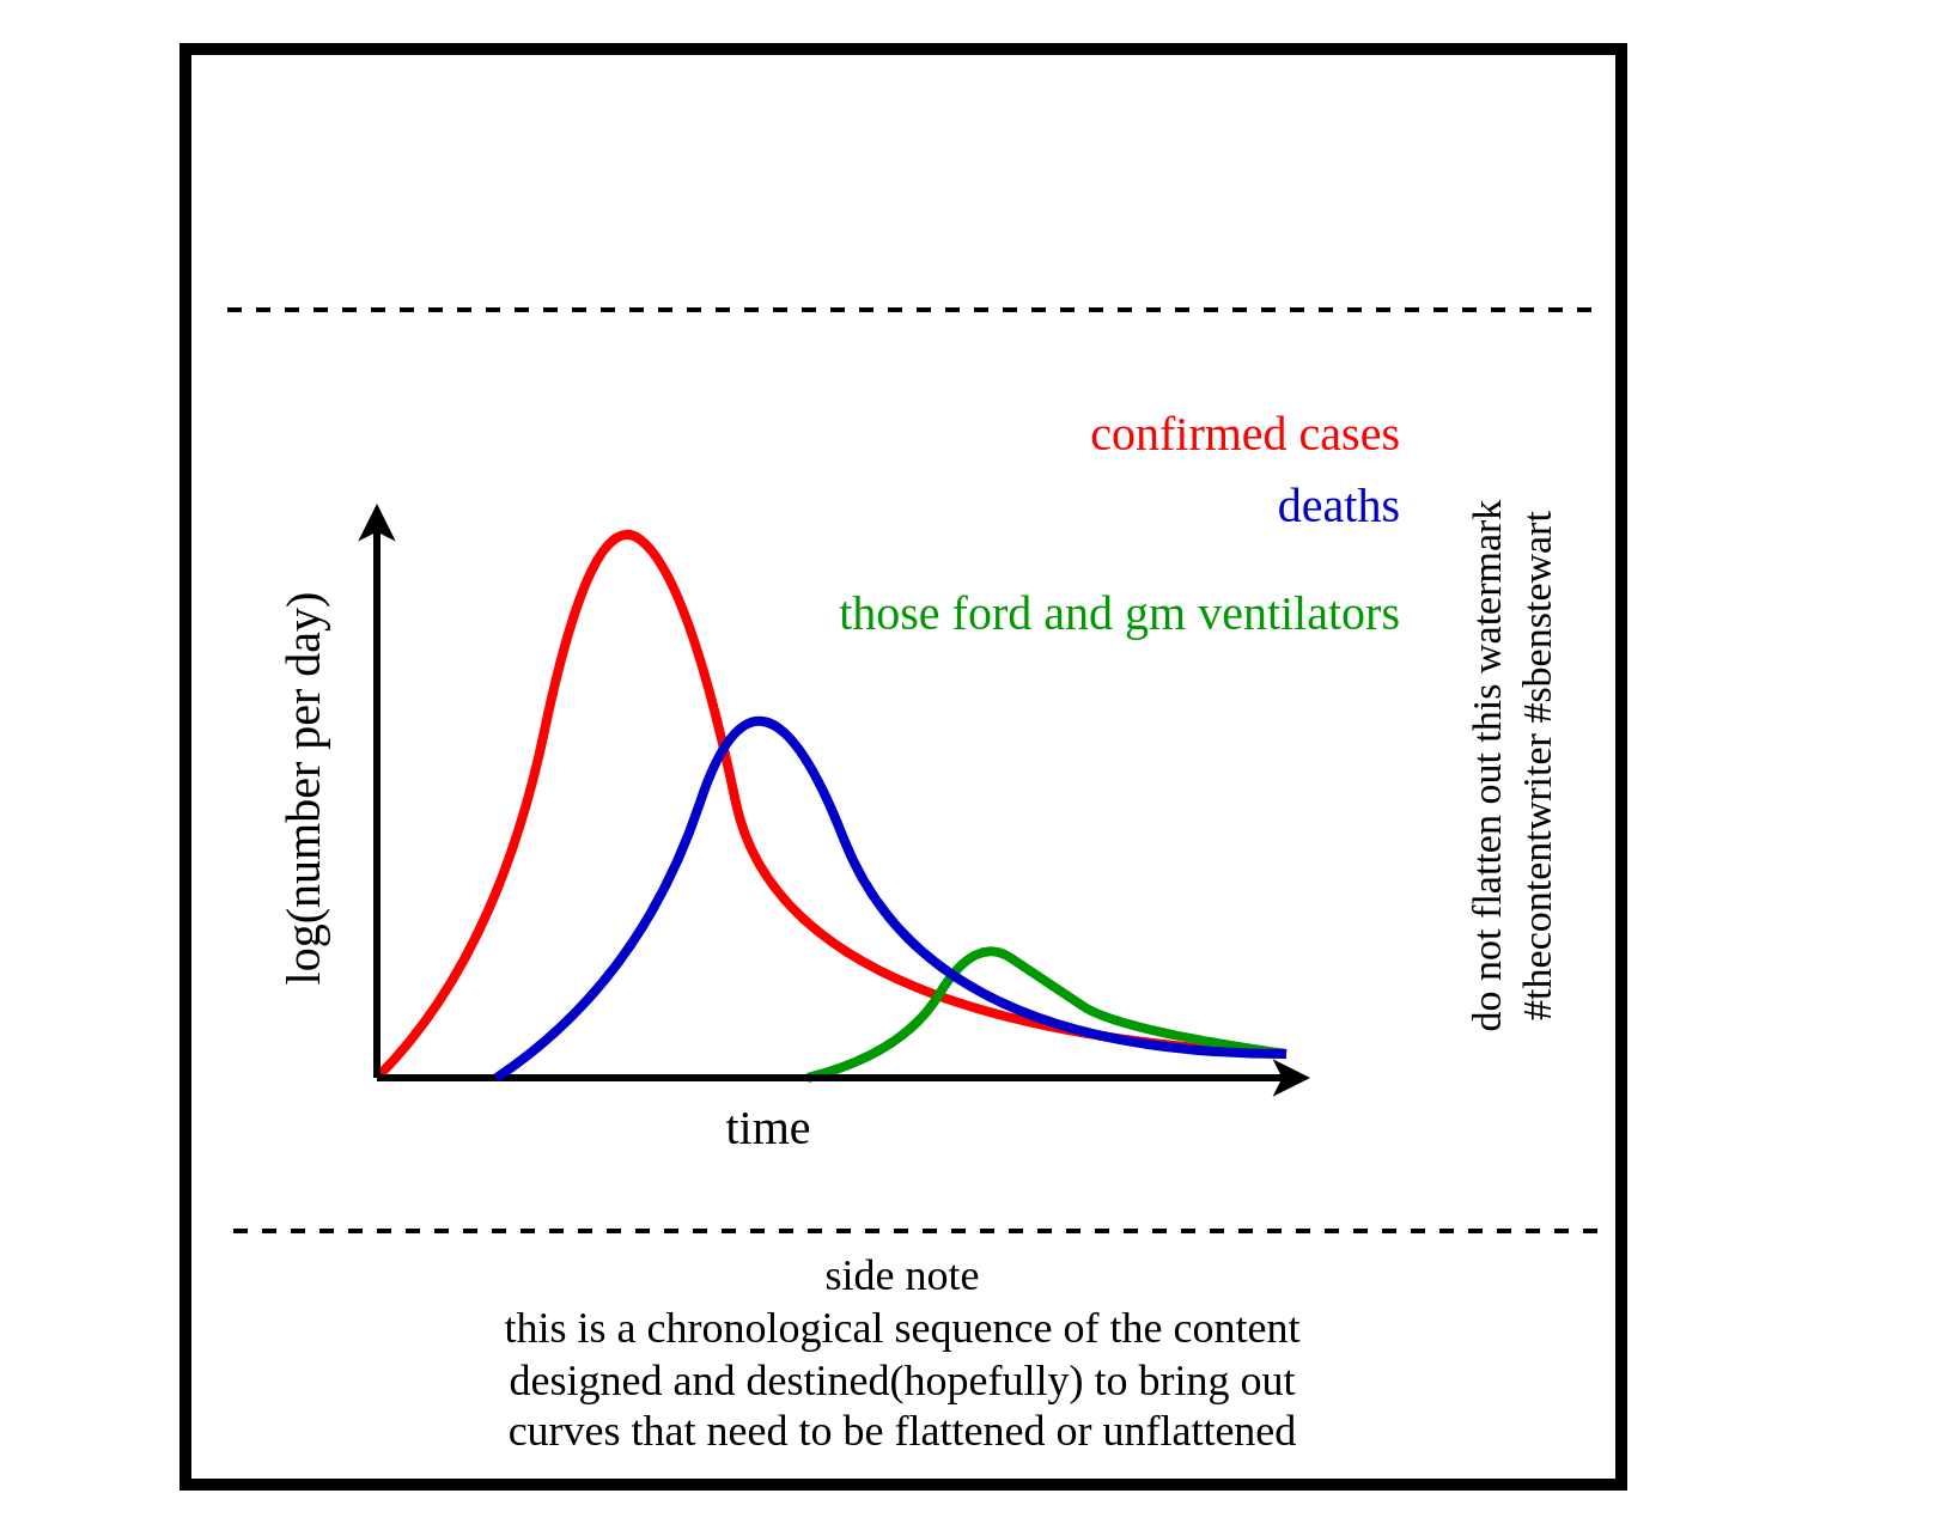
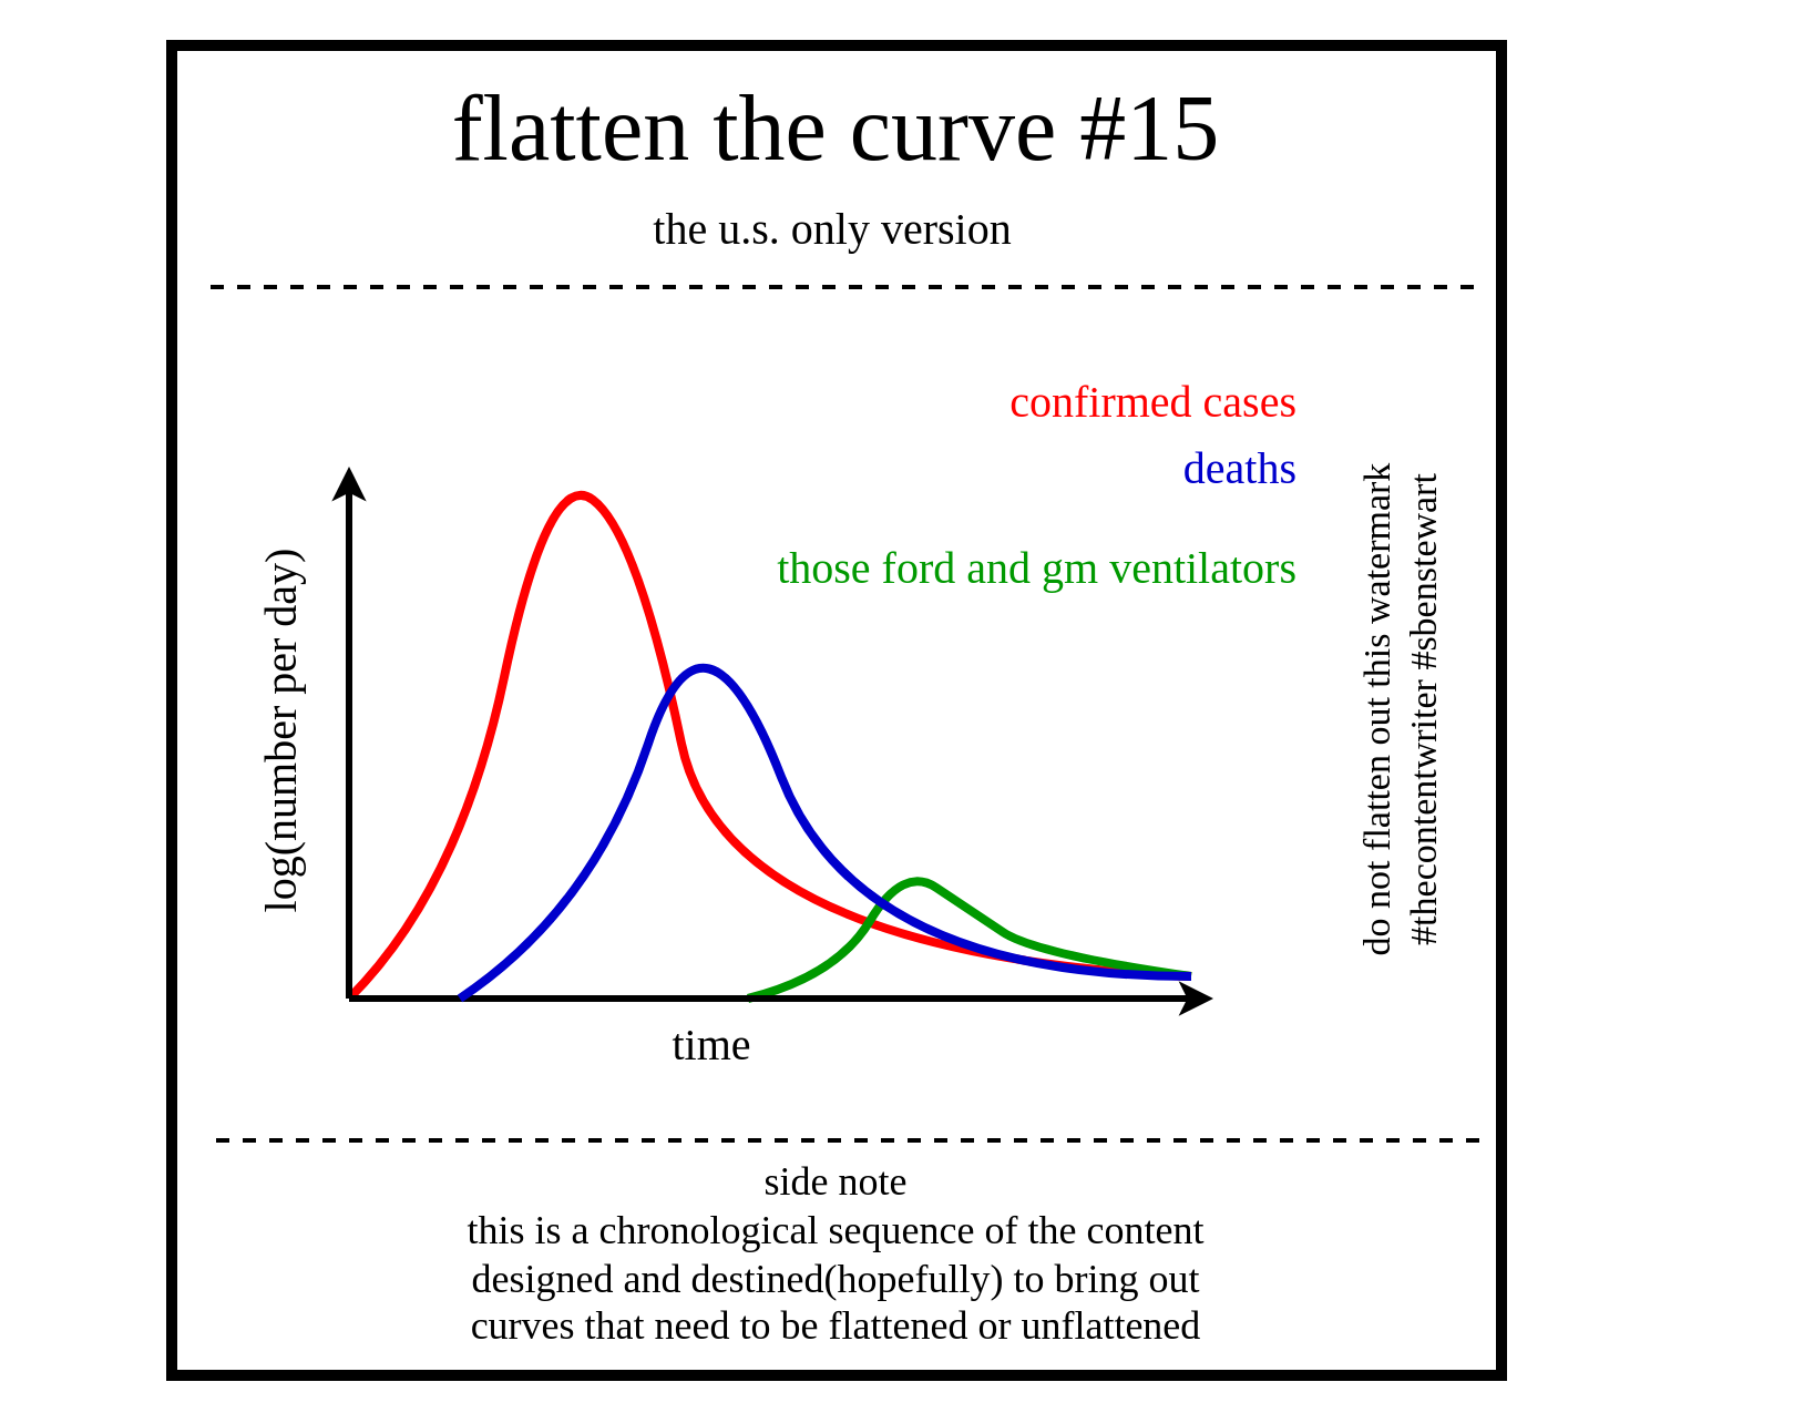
  <mxCell id="0" />
  <mxCell id="1" parent="0" />
  <mxCell id="2" value="" style="whiteSpace=wrap;html=1;aspect=fixed;strokeWidth=5;fillColor=none;fontFamily=xkcd;" parent="1" vertex="1"><mxGeometry x="77" y="20" width="600" height="600" as="geometry" /></mxCell>
  <mxCell id="3" value="" style="curved=1;endArrow=none;html=1;fontSize=16;strokeWidth=4;endFill=0;strokeColor=#FF0000;shadow=0;comic=0;" parent="1" edge="1"><mxGeometry width="50" height="50" relative="1" as="geometry"><mxPoint x="157" y="450" as="sourcePoint" /><mxPoint x="537" y="440" as="targetPoint" /><Array as="points"><mxPoint x="207" y="400" /><mxPoint x="247" y="210" /><mxPoint x="287" y="240" /><mxPoint x="327" y="430" /></Array></mxGeometry></mxCell>
  <mxCell id="4" value="" style="curved=1;endArrow=none;html=1;fontSize=16;strokeWidth=4;endFill=0;strokeColor=#009900;shadow=0;" parent="1" edge="1"><mxGeometry width="50" height="50" relative="1" as="geometry"><mxPoint x="337" y="450" as="sourcePoint" /><mxPoint x="537" y="440" as="targetPoint" /><Array as="points"><mxPoint x="377" y="440" /><mxPoint x="407" y="390" /><mxPoint x="437" y="410" /><mxPoint x="467" y="430" /></Array></mxGeometry></mxCell>
+ <mxCell id="5" value="&lt;font&gt;&lt;font style=&quot;font-size: 42px&quot;&gt;flatten the curve #15&lt;/font&gt;&lt;br&gt;&lt;/font&gt;" style="text;html=1;strokeColor=none;fillColor=none;align=center;verticalAlign=middle;whiteSpace=wrap;rounded=0;fontFamily=xkcd;" parent="1" vertex="1"><mxGeometry x="92" y="48" width="570" height="20" as="geometry" /></mxCell>
+ <mxCell id="6" value="&lt;font&gt;&lt;font style=&quot;font-size: 20px&quot;&gt;the u.s. only version&lt;/font&gt;&lt;br&gt;&lt;/font&gt;" style="text;html=1;strokeColor=none;fillColor=none;align=center;verticalAlign=middle;whiteSpace=wrap;rounded=0;fontFamily=xkcd;" parent="1" vertex="1"><mxGeometry x="116.25" y="92" width="518.5" height="20" as="geometry" /></mxCell>
  <mxCell id="7" value="" style="endArrow=none;dashed=1;html=1;strokeWidth=2;" parent="1" edge="1"><mxGeometry width="50" height="50" relative="1" as="geometry"><mxPoint x="664.5" y="129" as="sourcePoint" /><mxPoint x="89.5" y="129" as="targetPoint" /></mxGeometry></mxCell>
  <mxCell id="8" value="" style="endArrow=none;dashed=1;html=1;strokeWidth=2;" parent="1" edge="1"><mxGeometry width="50" height="50" relative="1" as="geometry"><mxPoint x="667" y="514" as="sourcePoint" /><mxPoint x="92" y="514" as="targetPoint" /></mxGeometry></mxCell>
  <mxCell id="9" value="&lt;font style=&quot;font-size: 18px&quot;&gt;&lt;span&gt;side note&lt;/span&gt;&lt;br&gt;this is a chronological sequence of the content&lt;br&gt;designed and destined(hopefully) to bring out&lt;br&gt;curves that need to be flattened or unflattened&lt;br&gt;&lt;/font&gt;" style="text;html=1;strokeColor=none;fillColor=none;align=center;verticalAlign=middle;whiteSpace=wrap;rounded=0;fontFamily=xkcd;" parent="1" vertex="1"><mxGeometry x="77" y="526" width="600" height="80" as="geometry" /></mxCell>
  <mxCell id="10" style="edgeStyle=orthogonalEdgeStyle;rounded=0;orthogonalLoop=1;jettySize=auto;html=1;exitX=0.5;exitY=1;exitDx=0;exitDy=0;strokeWidth=2;" parent="1" edge="1"><mxGeometry relative="1" as="geometry"><mxPoint x="528" y="381" as="sourcePoint" /><mxPoint x="528" y="381" as="targetPoint" /></mxGeometry></mxCell>
  <mxCell id="11" value="&lt;font style=&quot;font-size: 17px&quot;&gt;&lt;font style=&quot;font-size: 17px&quot;&gt;do not flatten out this watermark&lt;br&gt;&lt;/font&gt;#thecontentwriter #sbenstewart&lt;br&gt;&lt;/font&gt;" style="text;html=1;strokeColor=none;fillColor=none;align=center;verticalAlign=middle;whiteSpace=wrap;rounded=0;rotation=-90;fontFamily=xkcd;" parent="1" vertex="1"><mxGeometry x="472" y="310" width="320" height="20" as="geometry" /></mxCell>
  <mxCell id="12" value="" style="endArrow=classic;html=1;strokeWidth=3;" parent="1" edge="1"><mxGeometry width="50" height="50" relative="1" as="geometry"><mxPoint x="157" y="450" as="sourcePoint" /><mxPoint x="157" y="210" as="targetPoint" /></mxGeometry></mxCell>
  <mxCell id="13" value="" style="endArrow=classic;html=1;strokeWidth=3;" parent="1" edge="1"><mxGeometry width="50" height="50" relative="1" as="geometry"><mxPoint x="157" y="450" as="sourcePoint" /><mxPoint x="547" y="450" as="targetPoint" /></mxGeometry></mxCell>
  <mxCell id="14" value="&lt;span style=&quot;font-size: 20px&quot;&gt;log(number per day)&lt;/span&gt;" style="text;html=1;strokeColor=none;fillColor=none;align=center;verticalAlign=middle;whiteSpace=wrap;rounded=0;fontFamily=xkcd;rotation=-90;fontSize=20;" parent="1" vertex="1"><mxGeometry x="20.5" y="320" width="210" height="20" as="geometry" /></mxCell>
  <mxCell id="15" value="&lt;font style=&quot;font-size: 20px;&quot;&gt;time&lt;/font&gt;" style="text;html=1;strokeColor=none;fillColor=none;align=center;verticalAlign=middle;whiteSpace=wrap;rounded=0;fontFamily=xkcd;rotation=0;fontSize=20;" parent="1" vertex="1"><mxGeometry x="230.5" y="460" width="180" height="20" as="geometry" /></mxCell>
  <mxCell id="16" value="&lt;span style=&quot;font-size: 20px;&quot;&gt;&lt;font color=&quot;#ff0000&quot; style=&quot;font-size: 20px;&quot;&gt;confirmed cases&lt;/font&gt;&lt;/span&gt;" style="text;html=1;strokeColor=none;fillColor=none;align=right;verticalAlign=middle;whiteSpace=wrap;rounded=0;fontFamily=xkcd;rotation=0;fontSize=20;" parent="1" vertex="1"><mxGeometry x="407" y="170" width="180" height="20" as="geometry" /></mxCell>
  <mxCell id="17" value="&lt;span style=&quot;font-size: 20px;&quot;&gt;&lt;font color=&quot;#0000cc&quot; style=&quot;font-size: 20px;&quot;&gt;deaths&lt;/font&gt;&lt;/span&gt;" style="text;html=1;strokeColor=none;fillColor=none;align=right;verticalAlign=middle;whiteSpace=wrap;rounded=0;fontFamily=xkcd;rotation=0;fontSize=20;" parent="1" vertex="1"><mxGeometry x="407" y="200" width="180" height="20" as="geometry" /></mxCell>
  <mxCell id="18" value="&lt;span style=&quot;font-size: 20px;&quot;&gt;&lt;font color=&quot;#009900&quot; style=&quot;font-size: 20px;&quot;&gt;those ford and gm ventilators&lt;/font&gt;&lt;/span&gt;" style="text;html=1;strokeColor=none;fillColor=none;align=right;verticalAlign=middle;whiteSpace=wrap;rounded=0;fontFamily=xkcd;rotation=0;fontSize=20;" parent="1" vertex="1"><mxGeometry x="327" y="230" width="260" height="50" as="geometry" /></mxCell>
  <mxCell id="19" value="" style="curved=1;endArrow=none;html=1;fontSize=16;strokeWidth=4;endFill=0;strokeColor=#0000CC;shadow=0;comic=0;" edge="1" parent="1"><mxGeometry width="50" height="50" relative="1" as="geometry"><mxPoint x="207" y="450" as="sourcePoint" /><mxPoint x="537" y="440" as="targetPoint" /><Array as="points"><mxPoint x="267" y="410" /><mxPoint x="317" y="260" /><mxPoint x="387" y="440" /></Array></mxGeometry></mxCell>
